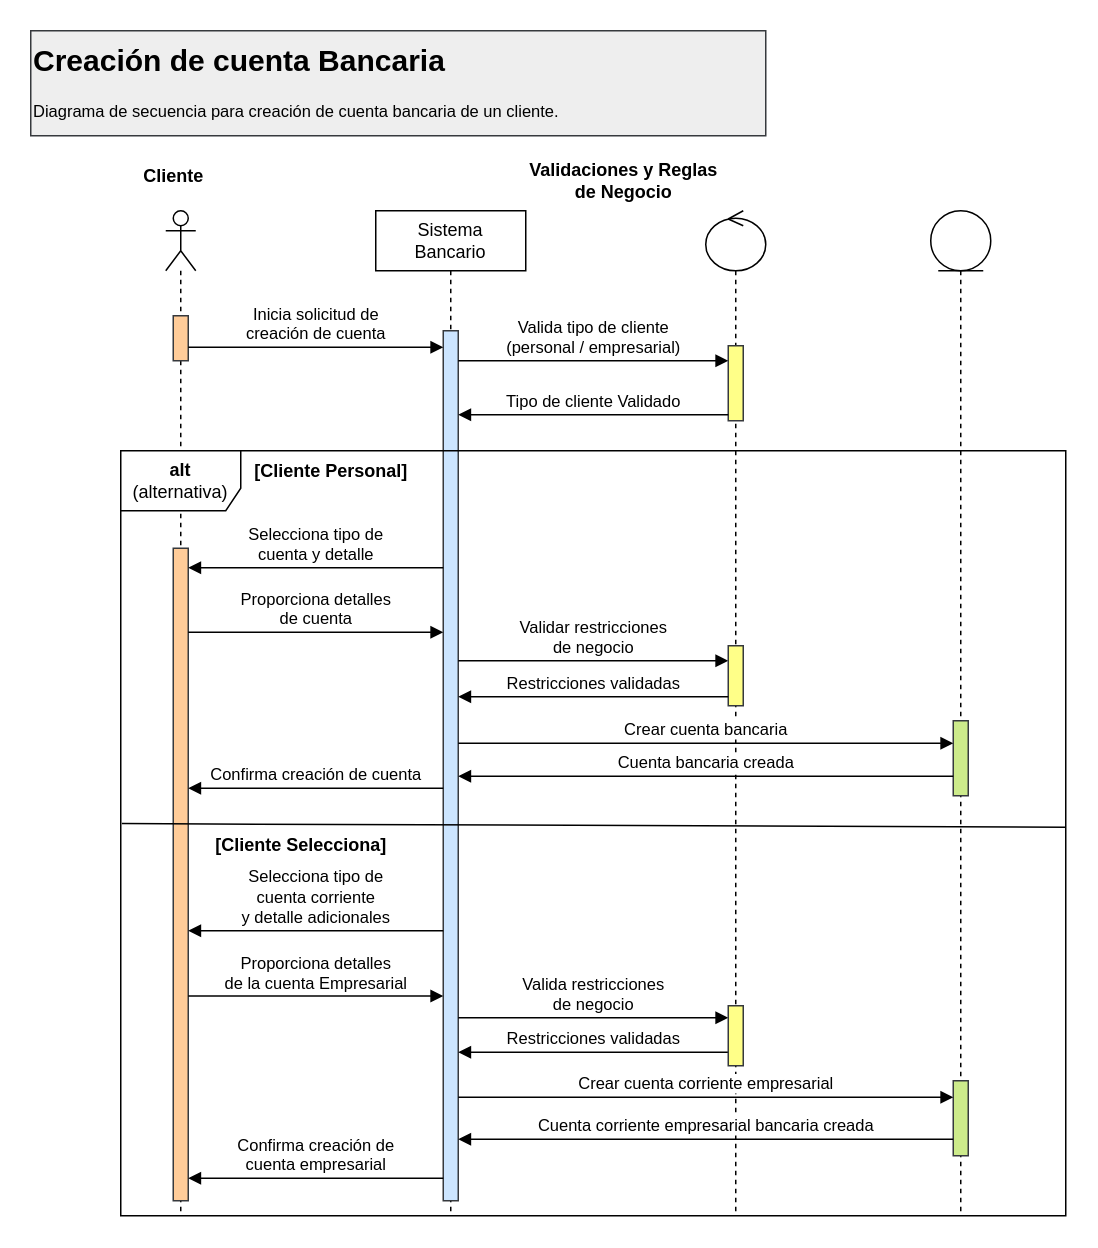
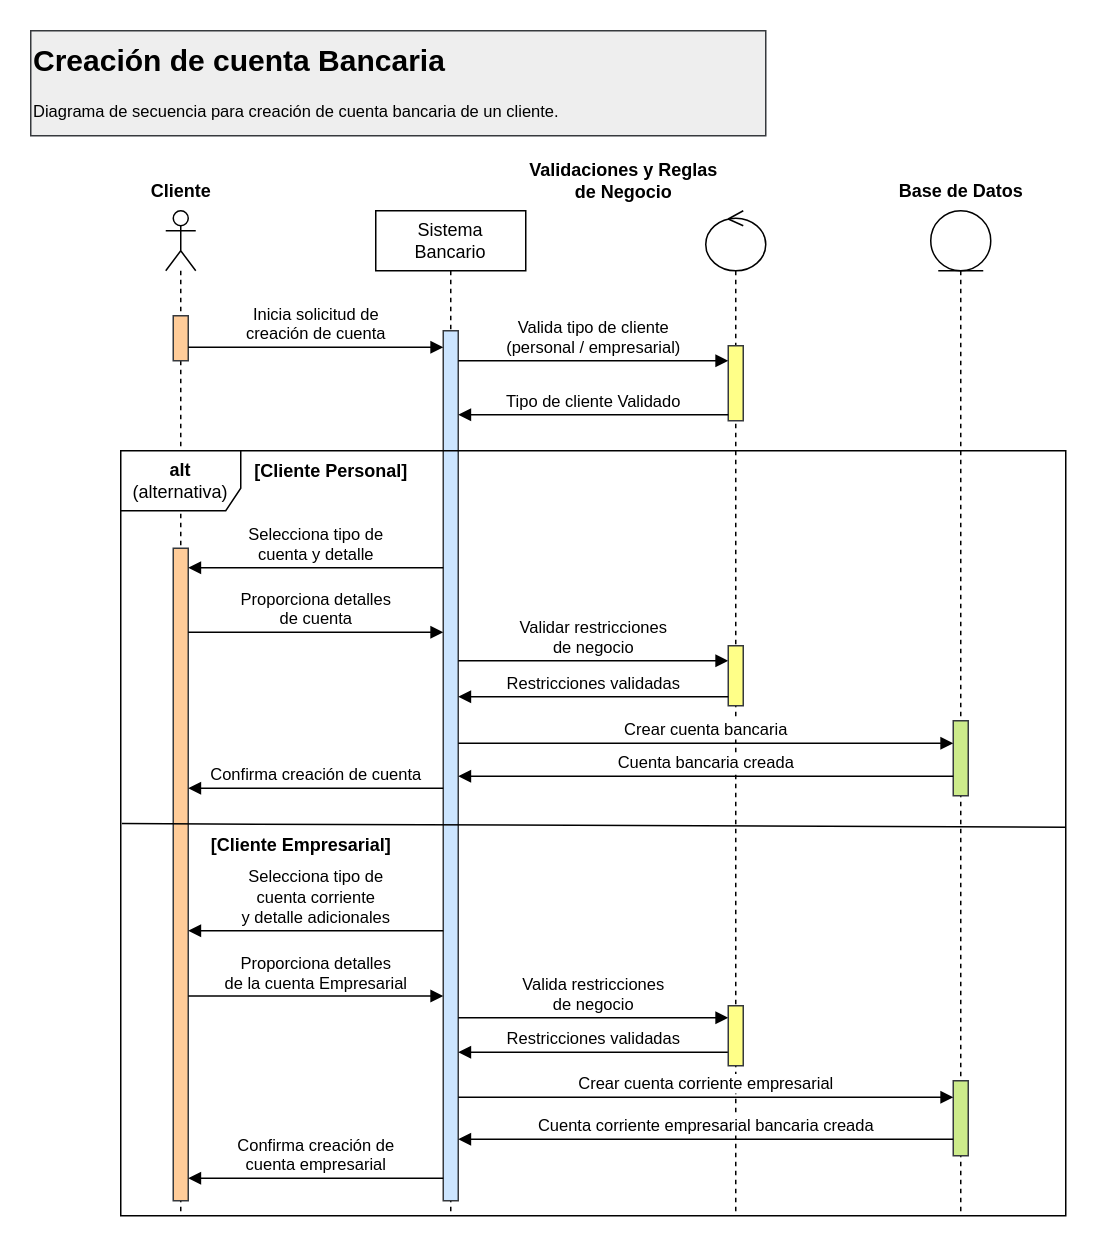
  <mxCell id="0" />
  <mxCell id="1" parent="0" />
  <mxCell id="2" value="&lt;h1 style=&quot;margin-top: 0px;&quot;&gt;&lt;font style=&quot;font-size: 20px;&quot;&gt;Creación de cuenta Bancaria&lt;/font&gt;&lt;/h1&gt;&lt;p style=&quot;font-size: 11px;&quot;&gt;Diagrama de secuencia para creación de cuenta bancaria de un cliente.&lt;/p&gt;" style="text;html=1;whiteSpace=wrap;overflow=hidden;rounded=0;fillColor=#eeeeee;strokeColor=#36393d;fontSize=11;" vertex="1" parent="1"><mxGeometry x="20" y="20" width="490" height="70" as="geometry" /></mxCell>
  <mxCell id="3" value="" style="shape=umlLifeline;perimeter=lifelinePerimeter;whiteSpace=wrap;html=1;container=1;dropTarget=0;collapsible=0;recursiveResize=0;outlineConnect=0;portConstraint=eastwest;newEdgeStyle={&quot;curved&quot;:0,&quot;rounded&quot;:0};participant=umlActor;" vertex="1" parent="1"><mxGeometry x="110" y="140" width="20" height="670" as="geometry" /></mxCell>
  <mxCell id="4" value="" style="html=1;points=[[0,0,0,0,5],[0,1,0,0,-5],[1,0,0,0,5],[1,1,0,0,-5]];perimeter=orthogonalPerimeter;outlineConnect=0;targetShapes=umlLifeline;portConstraint=eastwest;newEdgeStyle={&quot;curved&quot;:0,&quot;rounded&quot;:0};fillColor=#ffcc99;strokeColor=#36393d;" vertex="1" parent="3"><mxGeometry x="5" y="70" width="10" height="30" as="geometry" /></mxCell>
  <mxCell id="5" value="" style="html=1;points=[[0,0,0,0,5],[0,1,0,0,-5],[1,0,0,0,5],[1,1,0,0,-5]];perimeter=orthogonalPerimeter;outlineConnect=0;targetShapes=umlLifeline;portConstraint=eastwest;newEdgeStyle={&quot;curved&quot;:0,&quot;rounded&quot;:0};fillColor=#ffcc99;strokeColor=#36393d;" vertex="1" parent="3"><mxGeometry x="5" y="225" width="10" height="435" as="geometry" /></mxCell>
  <mxCell id="6" value="Sistema&lt;br&gt;Bancario" style="shape=umlLifeline;perimeter=lifelinePerimeter;whiteSpace=wrap;html=1;container=1;dropTarget=0;collapsible=0;recursiveResize=0;outlineConnect=0;portConstraint=eastwest;newEdgeStyle={&quot;curved&quot;:0,&quot;rounded&quot;:0};" vertex="1" parent="1"><mxGeometry x="250" y="140" width="100" height="670" as="geometry" /></mxCell>
  <mxCell id="7" value="" style="html=1;points=[[0,0,0,0,5],[0,1,0,0,-5],[1,0,0,0,5],[1,1,0,0,-5]];perimeter=orthogonalPerimeter;outlineConnect=0;targetShapes=umlLifeline;portConstraint=eastwest;newEdgeStyle={&quot;curved&quot;:0,&quot;rounded&quot;:0};fillColor=#cce5ff;strokeColor=#36393d;" vertex="1" parent="6"><mxGeometry x="45" y="80" width="10" height="580" as="geometry" /></mxCell>
- <mxCell id="8" value="Cliente" style="text;align=center;fontStyle=1;verticalAlign=middle;spacingLeft=3;spacingRight=3;strokeColor=none;rotatable=0;points=[[0,0.5],[1,0.5]];portConstraint=eastwest;html=1;" vertex="1" parent="1"><mxGeometry x="75" y="104" width="80" height="26" as="geometry" /></mxCell>
+ <mxCell id="8" value="Cliente" style="text;align=center;fontStyle=1;verticalAlign=middle;spacingLeft=3;spacingRight=3;strokeColor=none;rotatable=0;points=[[0,0.5],[1,0.5]];portConstraint=eastwest;html=1;" vertex="1" parent="1"><mxGeometry x="80" y="114" width="80" height="26" as="geometry" /></mxCell>
  <mxCell id="9" value="" style="shape=umlLifeline;perimeter=lifelinePerimeter;whiteSpace=wrap;html=1;container=1;dropTarget=0;collapsible=0;recursiveResize=0;outlineConnect=0;portConstraint=eastwest;newEdgeStyle={&quot;curved&quot;:0,&quot;rounded&quot;:0};participant=umlControl;" vertex="1" parent="1"><mxGeometry x="470" y="140" width="40" height="670" as="geometry" /></mxCell>
  <mxCell id="10" value="" style="html=1;points=[[0,0,0,0,5],[0,1,0,0,-5],[1,0,0,0,5],[1,1,0,0,-5]];perimeter=orthogonalPerimeter;outlineConnect=0;targetShapes=umlLifeline;portConstraint=eastwest;newEdgeStyle={&quot;curved&quot;:0,&quot;rounded&quot;:0};fillColor=#ffff88;strokeColor=#36393d;" vertex="1" parent="9"><mxGeometry x="15" y="90" width="10" height="50" as="geometry" /></mxCell>
  <mxCell id="11" value="Validaciones y Reglas&lt;br&gt;de Negocio" style="text;align=center;fontStyle=1;verticalAlign=middle;spacingLeft=3;spacingRight=3;strokeColor=none;rotatable=0;points=[[0,0.5],[1,0.5]];portConstraint=eastwest;html=1;" vertex="1" parent="1"><mxGeometry x="330" y="107" width="170" height="26" as="geometry" /></mxCell>
  <mxCell id="12" value="" style="shape=umlLifeline;perimeter=lifelinePerimeter;whiteSpace=wrap;html=1;container=1;dropTarget=0;collapsible=0;recursiveResize=0;outlineConnect=0;portConstraint=eastwest;newEdgeStyle={&quot;curved&quot;:0,&quot;rounded&quot;:0};participant=umlEntity;" vertex="1" parent="1"><mxGeometry x="620" y="140" width="40" height="670" as="geometry" /></mxCell>
+ <mxCell id="13" value="Base de Datos" style="text;align=center;fontStyle=1;verticalAlign=middle;spacingLeft=3;spacingRight=3;strokeColor=none;rotatable=0;points=[[0,0.5],[1,0.5]];portConstraint=eastwest;html=1;" vertex="1" parent="1"><mxGeometry x="595" y="114" width="90" height="26" as="geometry" /></mxCell>
  <mxCell id="14" value="Inicia solicitud de&lt;br&gt;creación de cuenta" style="html=1;verticalAlign=bottom;endArrow=block;curved=0;rounded=0;" edge="1" parent="1"><mxGeometry width="80" relative="1" as="geometry"><mxPoint x="125" y="231" as="sourcePoint" /><mxPoint x="295" y="231" as="targetPoint" /></mxGeometry></mxCell>
  <mxCell id="15" value="Valida tipo de cliente&lt;br&gt;(personal / empresarial)" style="html=1;verticalAlign=bottom;endArrow=block;curved=0;rounded=0;" edge="1" parent="1" target="10"><mxGeometry width="80" relative="1" as="geometry"><mxPoint x="305" y="240" as="sourcePoint" /><mxPoint x="470" y="240" as="targetPoint" /></mxGeometry></mxCell>
  <mxCell id="16" value="Tipo de cliente Validado" style="html=1;verticalAlign=bottom;endArrow=block;curved=0;rounded=0;" edge="1" parent="1" source="10"><mxGeometry width="80" relative="1" as="geometry"><mxPoint x="470" y="280" as="sourcePoint" /><mxPoint x="305" y="276" as="targetPoint" /></mxGeometry></mxCell>
  <mxCell id="17" value="&lt;b&gt;alt&lt;/b&gt;&lt;br&gt;(alternativa)" style="shape=umlFrame;whiteSpace=wrap;html=1;pointerEvents=0;width=80;height=40;" vertex="1" parent="1"><mxGeometry x="80" y="300" width="630" height="510" as="geometry" /></mxCell>
  <mxCell id="18" value="[Cliente Personal]" style="text;align=center;fontStyle=1;verticalAlign=middle;spacingLeft=3;spacingRight=3;strokeColor=none;rotatable=0;points=[[0,0.5],[1,0.5]];portConstraint=eastwest;html=1;" vertex="1" parent="1"><mxGeometry x="160" y="301" width="120" height="26" as="geometry" /></mxCell>
  <mxCell id="19" value="Proporciona detalles &lt;br&gt;de cuenta" style="html=1;verticalAlign=bottom;endArrow=block;curved=0;rounded=0;" edge="1" parent="1" target="7"><mxGeometry width="80" relative="1" as="geometry"><mxPoint x="125" y="421" as="sourcePoint" /><mxPoint x="270" y="420" as="targetPoint" /></mxGeometry></mxCell>
  <mxCell id="20" value="Validar restricciones&lt;br&gt;de negocio" style="html=1;verticalAlign=bottom;endArrow=block;curved=0;rounded=0;" edge="1" parent="1"><mxGeometry width="80" relative="1" as="geometry"><mxPoint x="305" y="440" as="sourcePoint" /><mxPoint x="485" y="440" as="targetPoint" /></mxGeometry></mxCell>
  <mxCell id="21" value="" style="html=1;points=[[0,0,0,0,5],[0,1,0,0,-5],[1,0,0,0,5],[1,1,0,0,-5]];perimeter=orthogonalPerimeter;outlineConnect=0;targetShapes=umlLifeline;portConstraint=eastwest;newEdgeStyle={&quot;curved&quot;:0,&quot;rounded&quot;:0};fillColor=#ffff88;strokeColor=#36393d;" vertex="1" parent="1"><mxGeometry x="485" y="430" width="10" height="40" as="geometry" /></mxCell>
  <mxCell id="22" value="Restricciones validadas" style="html=1;verticalAlign=bottom;endArrow=block;curved=0;rounded=0;" edge="1" parent="1"><mxGeometry width="80" relative="1" as="geometry"><mxPoint x="485" y="464" as="sourcePoint" /><mxPoint x="305" y="464" as="targetPoint" /></mxGeometry></mxCell>
  <mxCell id="23" value="" style="html=1;points=[[0,0,0,0,5],[0,1,0,0,-5],[1,0,0,0,5],[1,1,0,0,-5]];perimeter=orthogonalPerimeter;outlineConnect=0;targetShapes=umlLifeline;portConstraint=eastwest;newEdgeStyle={&quot;curved&quot;:0,&quot;rounded&quot;:0};fillColor=#cdeb8b;strokeColor=#36393d;" vertex="1" parent="1"><mxGeometry x="635" y="480" width="10" height="50" as="geometry" /></mxCell>
  <mxCell id="24" value="Crear cuenta bancaria" style="html=1;verticalAlign=bottom;endArrow=block;curved=0;rounded=0;entryX=0;entryY=0;entryDx=0;entryDy=5;entryPerimeter=0;" edge="1" parent="1"><mxGeometry width="80" relative="1" as="geometry"><mxPoint x="305" y="495" as="sourcePoint" /><mxPoint x="635" y="495" as="targetPoint" /></mxGeometry></mxCell>
  <mxCell id="25" value="Cuenta bancaria creada" style="html=1;verticalAlign=bottom;endArrow=block;curved=0;rounded=0;" edge="1" parent="1"><mxGeometry width="80" relative="1" as="geometry"><mxPoint x="635" y="517" as="sourcePoint" /><mxPoint x="305" y="517" as="targetPoint" /></mxGeometry></mxCell>
  <mxCell id="26" value="Confirma creación de cuenta" style="html=1;verticalAlign=bottom;endArrow=block;curved=0;rounded=0;" edge="1" parent="1"><mxGeometry width="80" relative="1" as="geometry"><mxPoint x="295" y="525" as="sourcePoint" /><mxPoint x="125" y="525" as="targetPoint" /></mxGeometry></mxCell>
  <mxCell id="27" value="" style="endArrow=none;html=1;rounded=0;exitX=0.001;exitY=0.599;exitDx=0;exitDy=0;exitPerimeter=0;" edge="1" parent="1"><mxGeometry width="50" height="50" relative="1" as="geometry"><mxPoint x="80.75" y="548.58" as="sourcePoint" /><mxPoint x="710" y="551" as="targetPoint" /></mxGeometry></mxCell>
- <mxCell id="28" value="[Cliente Selecciona]" style="text;align=center;fontStyle=1;verticalAlign=middle;spacingLeft=3;spacingRight=3;strokeColor=none;rotatable=0;points=[[0,0.5],[1,0.5]];portConstraint=eastwest;html=1;" vertex="1" parent="1"><mxGeometry x="130" y="550" width="140" height="26" as="geometry" /></mxCell>
+ <mxCell id="28" value="[Cliente Empresarial]" style="text;align=center;fontStyle=1;verticalAlign=middle;spacingLeft=3;spacingRight=3;strokeColor=none;rotatable=0;points=[[0,0.5],[1,0.5]];portConstraint=eastwest;html=1;" vertex="1" parent="1"><mxGeometry x="130" y="550" width="140" height="26" as="geometry" /></mxCell>
  <mxCell id="29" value="Selecciona tipo de&lt;br&gt;cuenta y detalle" style="html=1;verticalAlign=bottom;endArrow=block;curved=0;rounded=0;" edge="1" parent="1"><mxGeometry width="80" relative="1" as="geometry"><mxPoint x="295" y="378" as="sourcePoint" /><mxPoint x="125" y="378" as="targetPoint" /></mxGeometry></mxCell>
  <mxCell id="30" value="Selecciona tipo de&lt;br&gt;cuenta corriente &lt;br&gt;y detalle adicionales" style="html=1;verticalAlign=bottom;endArrow=block;curved=0;rounded=0;" edge="1" parent="1"><mxGeometry width="80" relative="1" as="geometry"><mxPoint x="295" y="620" as="sourcePoint" /><mxPoint x="125" y="620" as="targetPoint" /></mxGeometry></mxCell>
  <mxCell id="31" value="Proporciona detalles &lt;br&gt;de la cuenta Empresarial" style="html=1;verticalAlign=bottom;endArrow=block;curved=0;rounded=0;" edge="1" parent="1"><mxGeometry width="80" relative="1" as="geometry"><mxPoint x="125" y="663.5" as="sourcePoint" /><mxPoint x="295" y="663.5" as="targetPoint" /></mxGeometry></mxCell>
  <mxCell id="32" value="Valida restricciones &lt;br&gt;de negocio" style="html=1;verticalAlign=bottom;endArrow=block;curved=0;rounded=0;" edge="1" parent="1"><mxGeometry width="80" relative="1" as="geometry"><mxPoint x="305" y="678" as="sourcePoint" /><mxPoint x="485" y="678" as="targetPoint" /></mxGeometry></mxCell>
  <mxCell id="33" value="Restricciones validadas" style="html=1;verticalAlign=bottom;endArrow=block;curved=0;rounded=0;" edge="1" parent="1"><mxGeometry width="80" relative="1" as="geometry"><mxPoint x="485" y="701" as="sourcePoint" /><mxPoint x="305" y="701" as="targetPoint" /></mxGeometry></mxCell>
  <mxCell id="34" value="" style="html=1;points=[[0,0,0,0,5],[0,1,0,0,-5],[1,0,0,0,5],[1,1,0,0,-5]];perimeter=orthogonalPerimeter;outlineConnect=0;targetShapes=umlLifeline;portConstraint=eastwest;newEdgeStyle={&quot;curved&quot;:0,&quot;rounded&quot;:0};fillColor=#ffff88;strokeColor=#36393d;" vertex="1" parent="1"><mxGeometry x="485" y="670" width="10" height="40" as="geometry" /></mxCell>
  <mxCell id="35" value="" style="html=1;points=[[0,0,0,0,5],[0,1,0,0,-5],[1,0,0,0,5],[1,1,0,0,-5]];perimeter=orthogonalPerimeter;outlineConnect=0;targetShapes=umlLifeline;portConstraint=eastwest;newEdgeStyle={&quot;curved&quot;:0,&quot;rounded&quot;:0};fillColor=#cdeb8b;strokeColor=#36393d;" vertex="1" parent="1"><mxGeometry x="635" y="720" width="10" height="50" as="geometry" /></mxCell>
  <mxCell id="36" value="Crear cuenta corriente empresarial" style="html=1;verticalAlign=bottom;endArrow=block;curved=0;rounded=0;" edge="1" parent="1"><mxGeometry width="80" relative="1" as="geometry"><mxPoint x="305" y="731" as="sourcePoint" /><mxPoint x="635" y="731" as="targetPoint" /></mxGeometry></mxCell>
  <mxCell id="37" value="Cuenta corriente empresarial bancaria creada" style="html=1;verticalAlign=bottom;endArrow=block;curved=0;rounded=0;" edge="1" parent="1"><mxGeometry width="80" relative="1" as="geometry"><mxPoint x="635" y="759" as="sourcePoint" /><mxPoint x="305" y="759" as="targetPoint" /></mxGeometry></mxCell>
  <mxCell id="38" value="Confirma creación de &lt;br&gt;cuenta empresarial" style="html=1;verticalAlign=bottom;endArrow=block;curved=0;rounded=0;" edge="1" parent="1"><mxGeometry width="80" relative="1" as="geometry"><mxPoint x="295" y="785" as="sourcePoint" /><mxPoint x="125" y="785" as="targetPoint" /></mxGeometry></mxCell>
